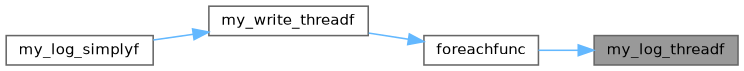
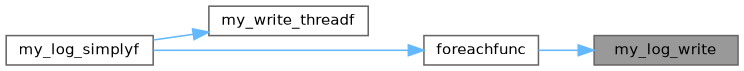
  digraph {
    rankdir=RL
    node [color=grey40 fillcolor=white fontname=Helvetica fontsize=10 shape=box style=filled]
    edge [color=steelblue1 dir=back fontname=Helvetica fontsize=10 labelfontname=Helvetica labelfontsize=10 style=solid]
-   n1 [color=gray40 fillcolor=grey60 fontcolor=black height=0.2 label=my_log_threadf width=0.4]
+   n1 [color=gray40 fillcolor=grey60 fontcolor=black height=0.2 label=my_log_write width=0.4]
    n2 [height=0.2 label=foreachfunc width=0.4]
    n3 [height=0.2 label=my_write_threadf width=0.4]
    n4 [height=0.2 label=my_log_simplyf width=0.4]
    n1 -> n2
-   n2 -> n3
+   n2 -> n4
    n3 -> n4
  }
